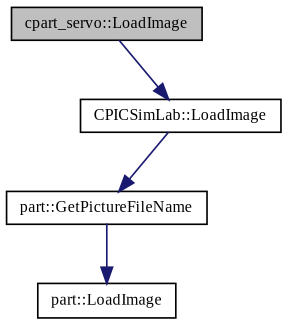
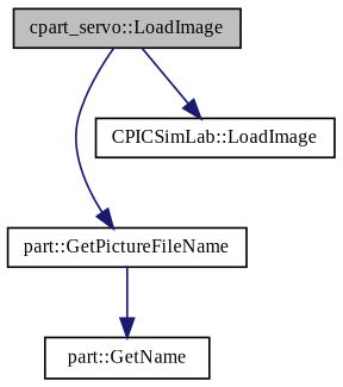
  digraph {
    fontname="Liberation Serif"
    rankdir=TB
    node [color=black fillcolor=white fontname="Liberation Serif" fontsize=10 shape=record style=filled]
    edge [color=midnightblue fontname="Liberation Serif" fontsize=10 labelfontname=Helvetica labelfontsize=10 style=solid]
    n1 [fillcolor=grey75 fontcolor=black height=0.2 label="cpart_servo::LoadImage" width=0.4]
    n2 [height=0.2 label="part::GetPictureFileName" width=0.4]
    n3 [height=0.2 label="CPICSimLab::LoadImage" width=0.4]
-   n4 [height=0.2 label="part::LoadImage" width=0.4]
-   n3 -> n2
+   n4 [height=0.2 label="part::GetName" width=0.4]
+   n1 -> n2
    n1 -> n3
    n2 -> n4
  }
